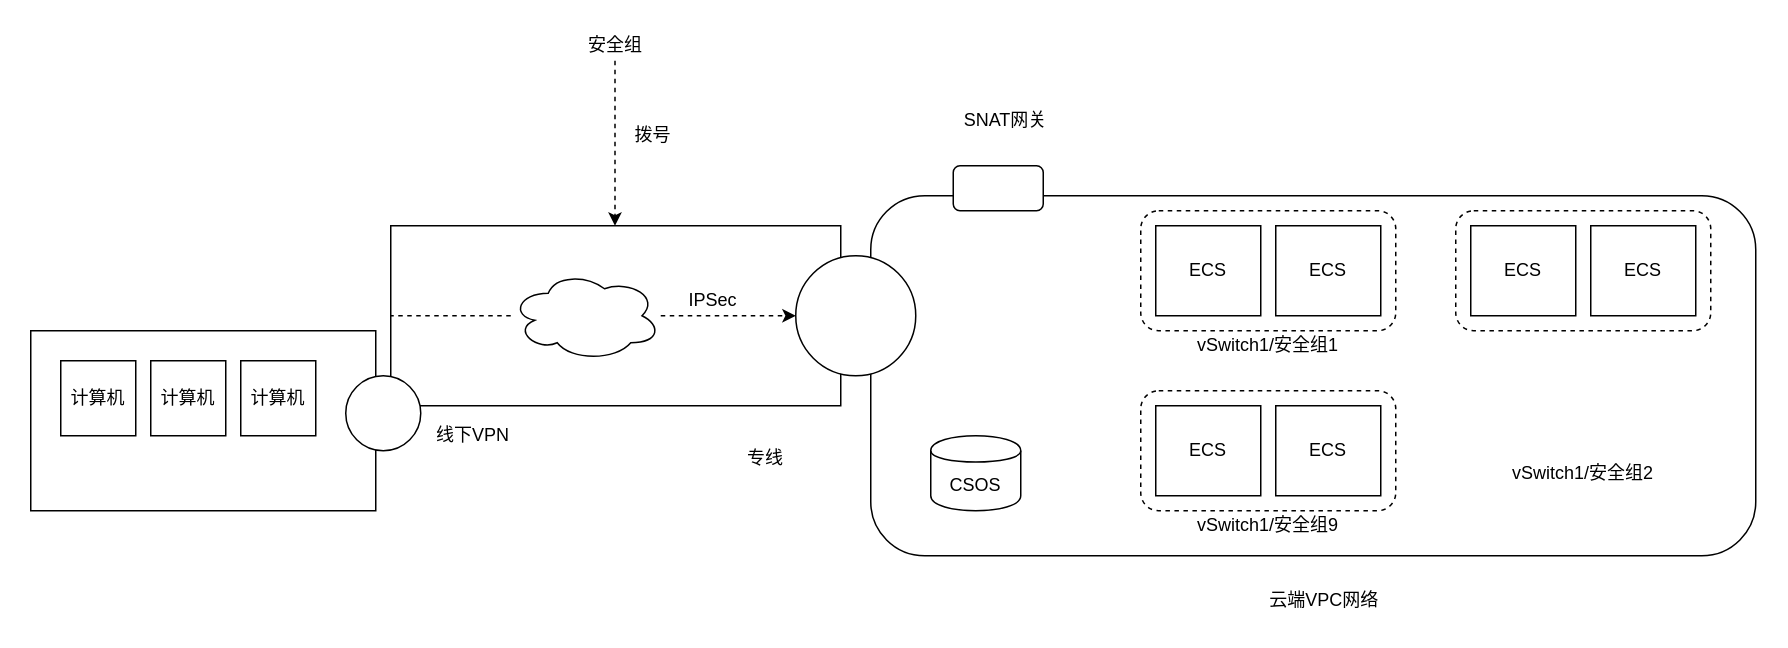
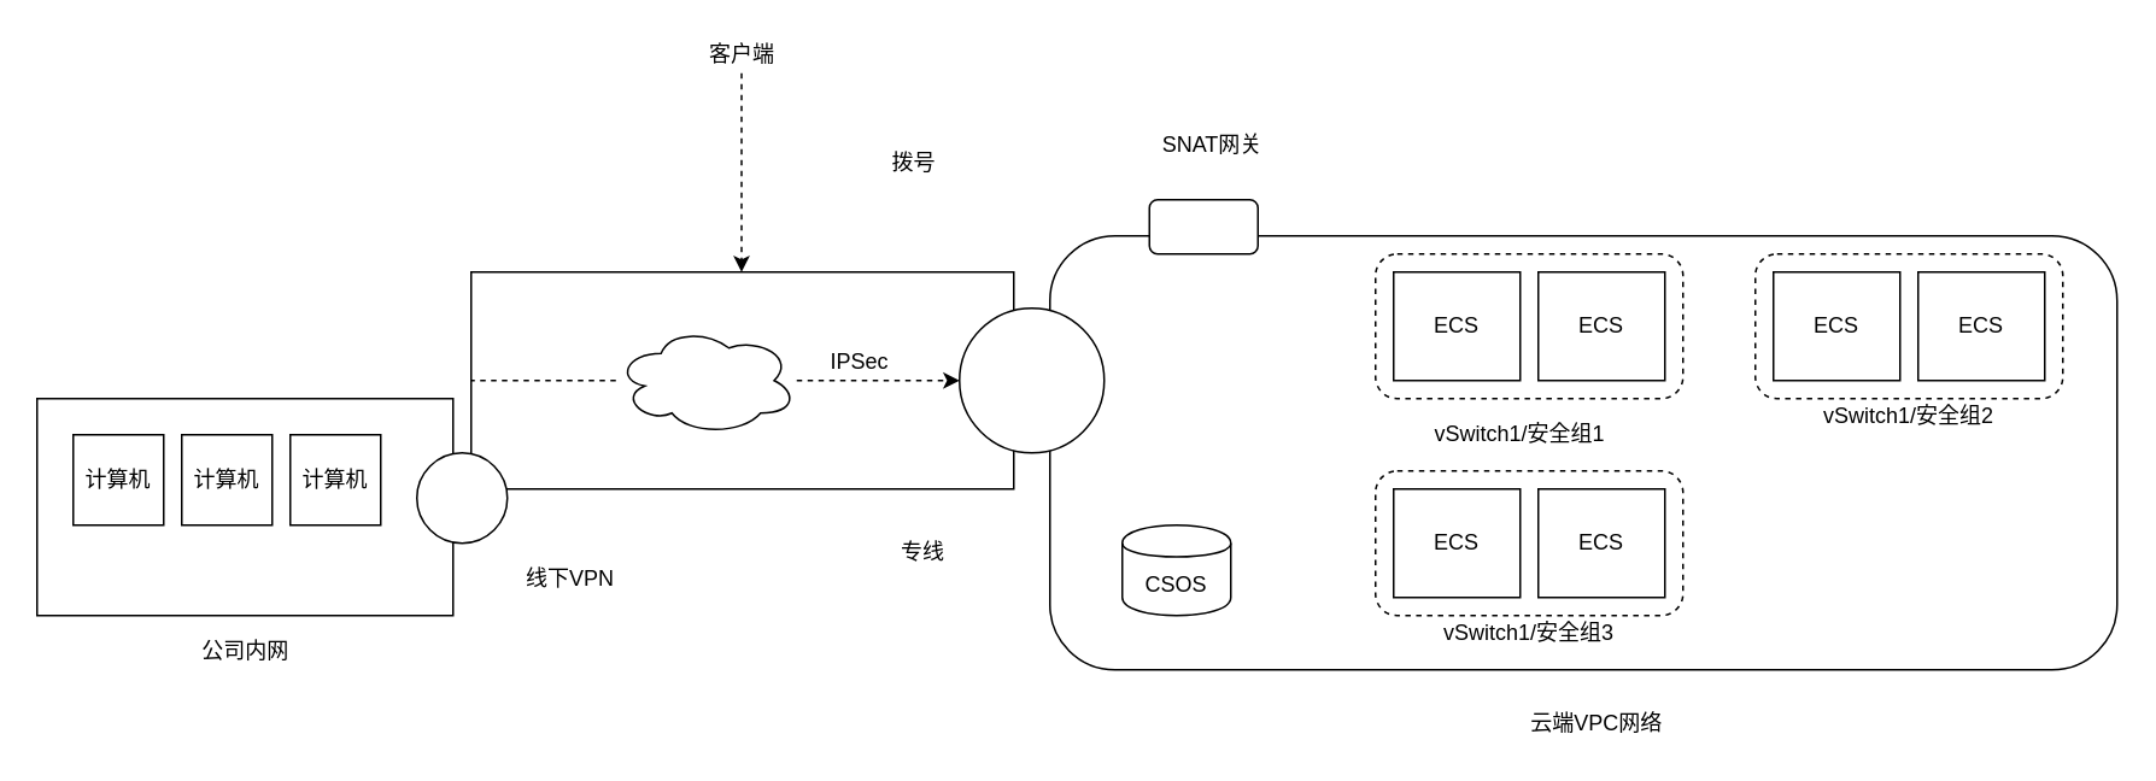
  <mxCell id="0" />
  <mxCell id="1" parent="0" />
  <mxCell id="2" value="" style="rounded=0;whiteSpace=wrap;html=1;" vertex="1" parent="1"><mxGeometry x="20" y="220" width="230" height="120" as="geometry" /></mxCell>
  <mxCell id="3" value="" style="rounded=0;whiteSpace=wrap;html=1;" vertex="1" parent="1"><mxGeometry x="260" y="150" width="300" height="120" as="geometry" /></mxCell>
  <mxCell id="4" value="" style="rounded=1;whiteSpace=wrap;html=1;" vertex="1" parent="1"><mxGeometry x="580" y="130" width="590" height="240" as="geometry" /></mxCell>
  <mxCell id="5" value="" style="rounded=1;whiteSpace=wrap;html=1;dashed=1;" vertex="1" parent="1"><mxGeometry x="760" y="140" width="170" height="80" as="geometry" /></mxCell>
  <mxCell id="6" value="ECS" style="rounded=0;whiteSpace=wrap;html=1;" vertex="1" parent="1"><mxGeometry x="770" y="150" width="70" height="60" as="geometry" /></mxCell>
  <mxCell id="7" value="ECS" style="rounded=0;whiteSpace=wrap;html=1;" vertex="1" parent="1"><mxGeometry x="850" y="150" width="70" height="60" as="geometry" /></mxCell>
- <mxCell id="8" value="vSwitch1/安全组1" style="text;html=1;strokeColor=none;fillColor=none;align=center;verticalAlign=middle;whiteSpace=wrap;rounded=0;dashed=1;" vertex="1" parent="1"><mxGeometry x="770" y="220" width="150" height="20" as="geometry" /></mxCell>
+ <mxCell id="8" value="vSwitch1/安全组1" style="text;html=1;strokeColor=none;fillColor=none;align=center;verticalAlign=middle;whiteSpace=wrap;rounded=0;dashed=1;" vertex="1" parent="1"><mxGeometry x="765" y="230" width="150" height="20" as="geometry" /></mxCell>
  <mxCell id="9" value="" style="rounded=1;whiteSpace=wrap;html=1;dashed=1;" vertex="1" parent="1"><mxGeometry x="970" y="140" width="170" height="80" as="geometry" /></mxCell>
  <mxCell id="10" value="ECS" style="rounded=0;whiteSpace=wrap;html=1;" vertex="1" parent="1"><mxGeometry x="980" y="150" width="70" height="60" as="geometry" /></mxCell>
  <mxCell id="11" value="ECS" style="rounded=0;whiteSpace=wrap;html=1;" vertex="1" parent="1"><mxGeometry x="1060" y="150" width="70" height="60" as="geometry" /></mxCell>
- <mxCell id="12" value="vSwitch1/安全组2" style="text;html=1;strokeColor=none;fillColor=none;align=center;verticalAlign=middle;whiteSpace=wrap;rounded=0;dashed=1;" vertex="1" parent="1"><mxGeometry x="980" y="305" width="150" height="20" as="geometry" /></mxCell>
+ <mxCell id="12" value="vSwitch1/安全组2" style="text;html=1;strokeColor=none;fillColor=none;align=center;verticalAlign=middle;whiteSpace=wrap;rounded=0;dashed=1;" vertex="1" parent="1"><mxGeometry x="980" y="220" width="150" height="20" as="geometry" /></mxCell>
  <mxCell id="13" value="" style="rounded=1;whiteSpace=wrap;html=1;dashed=1;" vertex="1" parent="1"><mxGeometry x="760" y="260" width="170" height="80" as="geometry" /></mxCell>
  <mxCell id="14" value="ECS" style="rounded=0;whiteSpace=wrap;html=1;" vertex="1" parent="1"><mxGeometry x="770" y="270" width="70" height="60" as="geometry" /></mxCell>
  <mxCell id="15" value="ECS" style="rounded=0;whiteSpace=wrap;html=1;" vertex="1" parent="1"><mxGeometry x="850" y="270" width="70" height="60" as="geometry" /></mxCell>
- <mxCell id="16" value="vSwitch1/安全组9" style="text;html=1;strokeColor=none;fillColor=none;align=center;verticalAlign=middle;whiteSpace=wrap;rounded=0;dashed=1;" vertex="1" parent="1"><mxGeometry x="770" y="340" width="150" height="20" as="geometry" /></mxCell>
+ <mxCell id="16" value="vSwitch1/安全组3" style="text;html=1;strokeColor=none;fillColor=none;align=center;verticalAlign=middle;whiteSpace=wrap;rounded=0;dashed=1;" vertex="1" parent="1"><mxGeometry x="770" y="340" width="150" height="20" as="geometry" /></mxCell>
  <mxCell id="17" value="CSOS" style="shape=cylinder;whiteSpace=wrap;html=1;boundedLbl=1;backgroundOutline=1;" vertex="1" parent="1"><mxGeometry x="620" y="290" width="60" height="50" as="geometry" /></mxCell>
  <mxCell id="18" value="" style="ellipse;whiteSpace=wrap;html=1;aspect=fixed;" vertex="1" parent="1"><mxGeometry x="530" y="170" width="80" height="80" as="geometry" /></mxCell>
  <mxCell id="19" value="" style="rounded=1;whiteSpace=wrap;html=1;" vertex="1" parent="1"><mxGeometry x="635" y="110" width="60" height="30" as="geometry" /></mxCell>
  <mxCell id="20" value="SNAT网关" style="text;html=1;strokeColor=none;fillColor=none;align=center;verticalAlign=middle;whiteSpace=wrap;rounded=0;" vertex="1" parent="1"><mxGeometry x="635" y="70" width="70" height="20" as="geometry" /></mxCell>
  <mxCell id="21" style="edgeStyle=orthogonalEdgeStyle;rounded=0;orthogonalLoop=1;jettySize=auto;html=1;entryX=0;entryY=0.5;entryDx=0;entryDy=0;dashed=1;" edge="1" parent="1" source="22" target="18"><mxGeometry relative="1" as="geometry" /></mxCell>
  <mxCell id="22" value="" style="ellipse;shape=cloud;whiteSpace=wrap;html=1;" vertex="1" parent="1"><mxGeometry x="340" y="180" width="100" height="60" as="geometry" /></mxCell>
  <mxCell id="23" value="" style="endArrow=none;html=1;endFill=0;dashed=1;" edge="1" parent="1"><mxGeometry width="50" height="50" relative="1" as="geometry"><mxPoint x="340" y="210" as="sourcePoint" /><mxPoint x="260" y="210" as="targetPoint" /></mxGeometry></mxCell>
  <mxCell id="24" value="IPSec" style="text;html=1;strokeColor=none;fillColor=none;align=center;verticalAlign=middle;whiteSpace=wrap;rounded=0;" vertex="1" parent="1"><mxGeometry x="455" y="190" width="40" height="20" as="geometry" /></mxCell>
  <mxCell id="25" value="" style="ellipse;whiteSpace=wrap;html=1;aspect=fixed;" vertex="1" parent="1"><mxGeometry x="230" y="250" width="50" height="50" as="geometry" /></mxCell>
- <mxCell id="26" value="线下VPN" style="text;html=1;strokeColor=none;fillColor=none;align=center;verticalAlign=middle;whiteSpace=wrap;rounded=0;" vertex="1" parent="1"><mxGeometry x="280" y="280" width="70" height="20" as="geometry" /></mxCell>
+ <mxCell id="26" value="线下VPN" style="text;html=1;strokeColor=none;fillColor=none;align=center;verticalAlign=middle;whiteSpace=wrap;rounded=0;" vertex="1" parent="1"><mxGeometry x="280" y="310" width="70" height="20" as="geometry" /></mxCell>
  <mxCell id="27" value="计算机" style="rounded=0;whiteSpace=wrap;html=1;" vertex="1" parent="1"><mxGeometry x="100" y="240" width="50" height="50" as="geometry" /></mxCell>
  <mxCell id="28" value="计算机" style="rounded=0;whiteSpace=wrap;html=1;" vertex="1" parent="1"><mxGeometry x="40" y="240" width="50" height="50" as="geometry" /></mxCell>
  <mxCell id="29" value="计算机" style="rounded=0;whiteSpace=wrap;html=1;" vertex="1" parent="1"><mxGeometry x="160" y="240" width="50" height="50" as="geometry" /></mxCell>
  <mxCell id="30" value="云端VPC网络" style="text;html=1;strokeColor=none;fillColor=none;align=center;verticalAlign=middle;whiteSpace=wrap;rounded=0;" vertex="1" parent="1"><mxGeometry x="835" y="390" width="95" height="20" as="geometry" /></mxCell>
+ <mxCell id="31" value="公司内网" style="text;html=1;strokeColor=none;fillColor=none;align=center;verticalAlign=middle;whiteSpace=wrap;rounded=0;" vertex="1" parent="1"><mxGeometry x="92.5" y="350" width="85" height="20" as="geometry" /></mxCell>
  <mxCell id="32" value="专线" style="text;html=1;strokeColor=none;fillColor=none;align=center;verticalAlign=middle;whiteSpace=wrap;rounded=0;" vertex="1" parent="1"><mxGeometry x="475" y="295" width="70" height="20" as="geometry" /></mxCell>
- <mxCell id="33" value="安全组" style="text;html=1;strokeColor=none;fillColor=none;align=center;verticalAlign=middle;whiteSpace=wrap;rounded=0;" vertex="1" parent="1"><mxGeometry x="365" y="20" width="90" height="20" as="geometry" /></mxCell>
+ <mxCell id="33" value="客户端" style="text;html=1;strokeColor=none;fillColor=none;align=center;verticalAlign=middle;whiteSpace=wrap;rounded=0;" vertex="1" parent="1"><mxGeometry x="365" y="20" width="90" height="20" as="geometry" /></mxCell>
  <mxCell id="34" value="" style="endArrow=classic;html=1;dashed=1;" edge="1" parent="1"><mxGeometry width="50" height="50" relative="1" as="geometry"><mxPoint x="409.5" y="40" as="sourcePoint" /><mxPoint x="409.5" y="150" as="targetPoint" /></mxGeometry></mxCell>
- <mxCell id="35" value="拨号" style="text;html=1;strokeColor=none;fillColor=none;align=center;verticalAlign=middle;whiteSpace=wrap;rounded=0;" vertex="1" parent="1"><mxGeometry x="415" y="80" width="40" height="20" as="geometry" /></mxCell>
+ <mxCell id="35" value="拨号" style="text;html=1;strokeColor=none;fillColor=none;align=center;verticalAlign=middle;whiteSpace=wrap;rounded=0;" vertex="1" parent="1"><mxGeometry x="485" y="80" width="40" height="20" as="geometry" /></mxCell>
